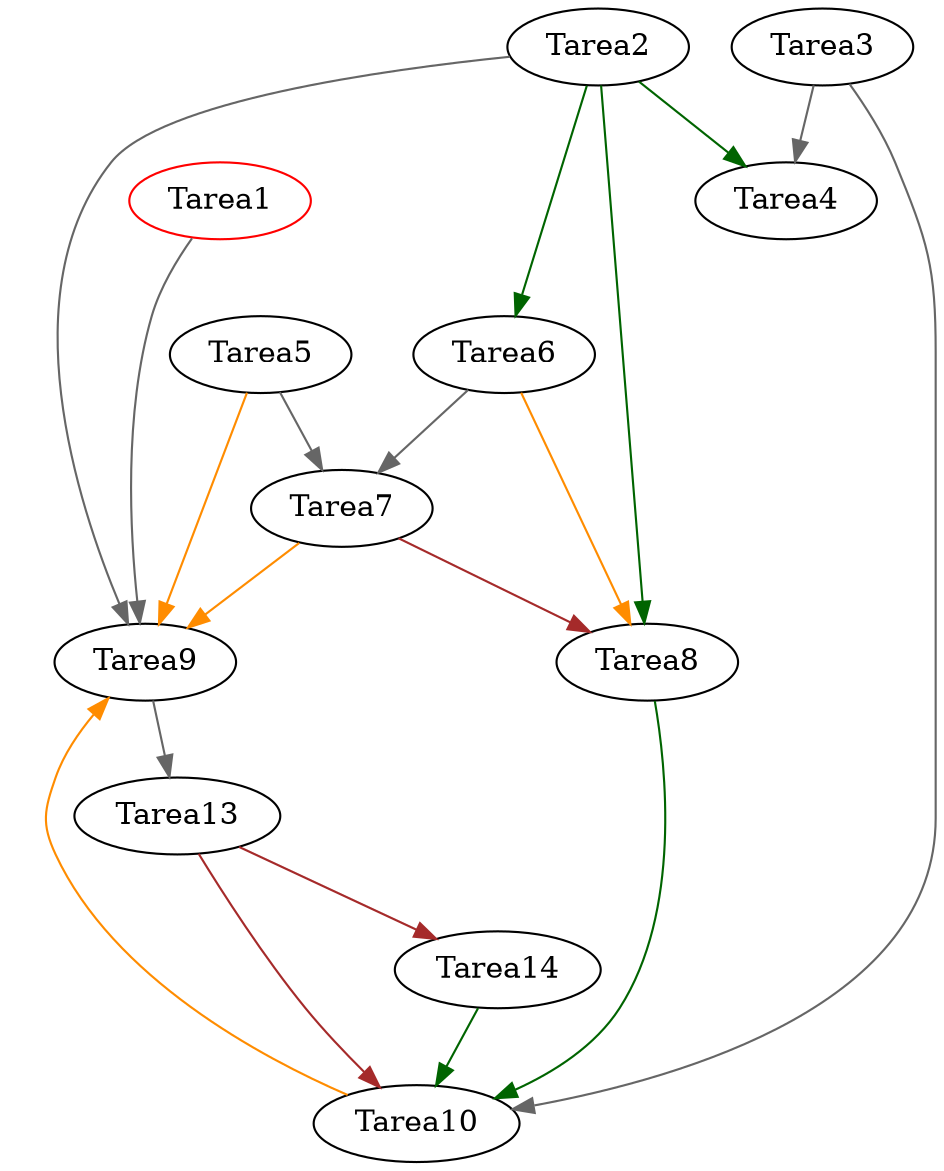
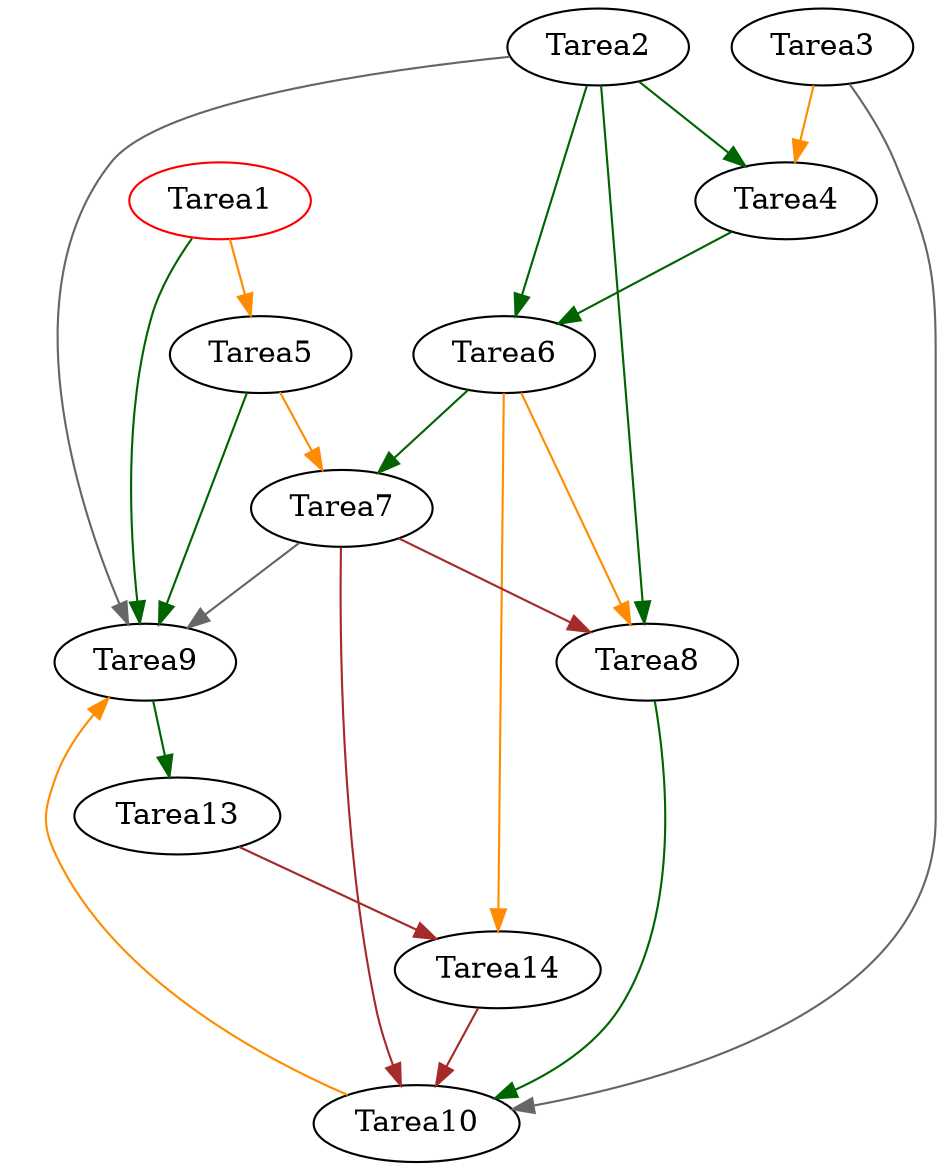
  strict digraph {
    edge [color=darkgreen]
    n1 [color=red label=Tarea1]
    n2 [label=Tarea5]
    n3 [label=Tarea9]
    n4 [label=Tarea4]
    n5 [label=Tarea6]
    n6 [label=Tarea7]
    n7 [label=Tarea13]
    n8 [label=Tarea2]
    n9 [label=Tarea8]
    n10 [label=Tarea14]
    n11 [label=Tarea10]
    n12 [label=Tarea3]
-   n1 -> n3 [color=gray40]
-   n2 -> n3 [color=darkorange]
-   n2 -> n6 [color=gray40]
-   n3 -> n7 [color=gray40]
-   n5 -> n6 [color=gray40]
+   n1 -> n2 [color=darkorange]
+   n1 -> n3
+   n2 -> n3
+   n2 -> n6 [color=darkorange]
+   n3 -> n7
+   n4 -> n5
+   n5 -> n6
    n5 -> n9 [color=darkorange]
-   n6 -> n3 [color=darkorange]
+   n5 -> n10 [color=darkorange]
+   n6 -> n3 [color=gray40]
    n6 -> n9 [color=brown]
    n7 -> n10 [color=brown]
-   n7 -> n11 [color=brown]
+   n6 -> n11 [color=brown]
    n8 -> n3 [color=gray40]
    n8 -> n4
    n8 -> n5
    n8 -> n9
    n9 -> n11
-   n10 -> n11
+   n10 -> n11 [color=brown]
    n11 -> n3 [color=darkorange]
-   n12 -> n4 [color=gray40]
+   n12 -> n4 [color=darkorange]
    n12 -> n11 [color=gray40]
  }
